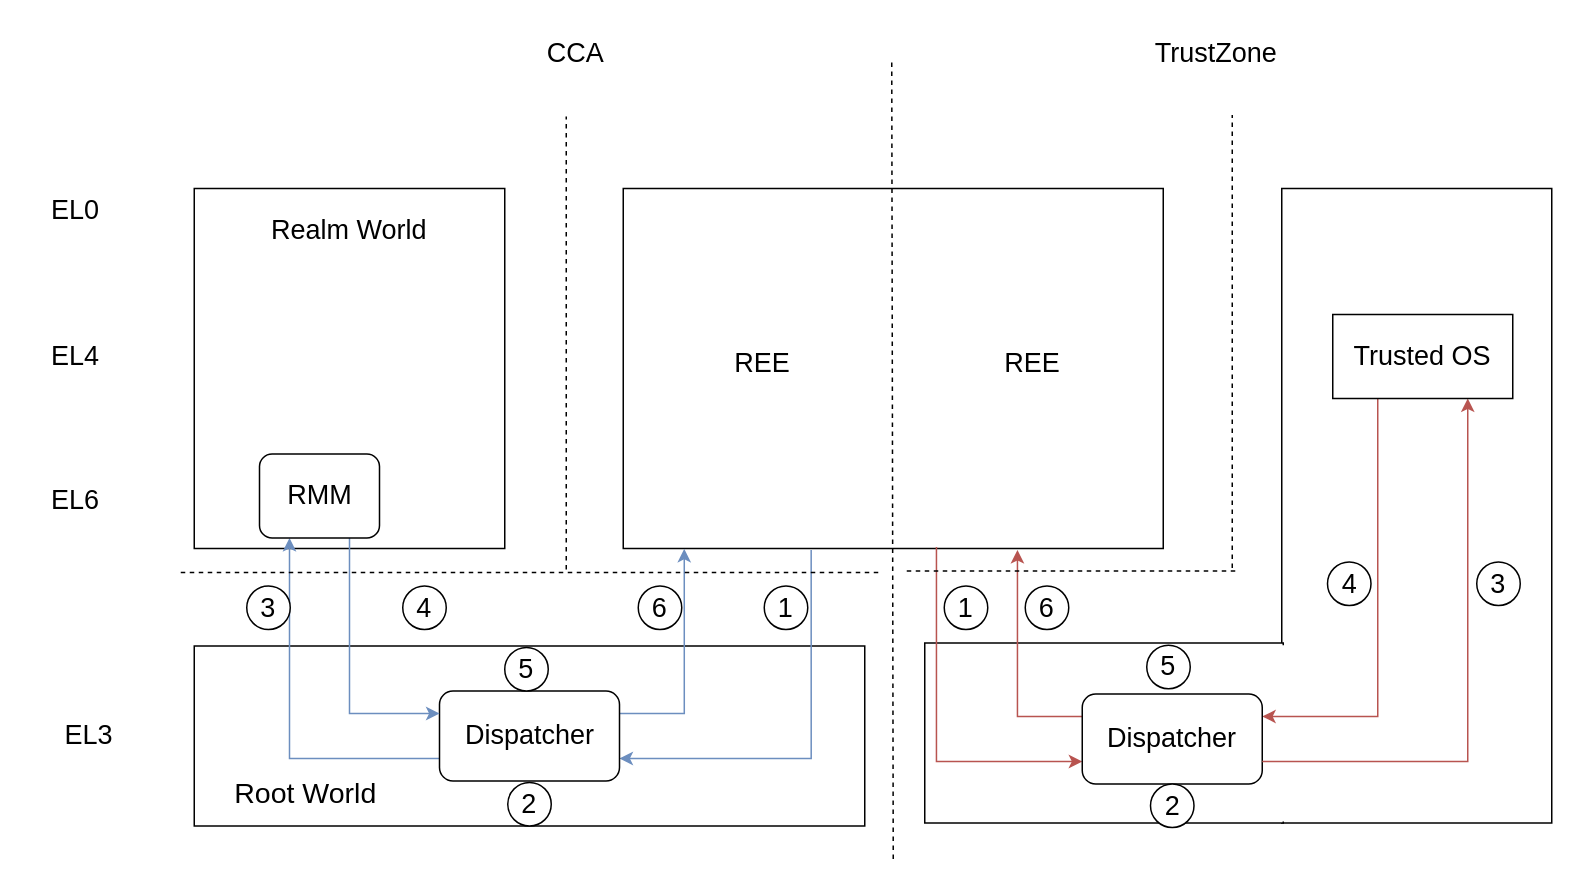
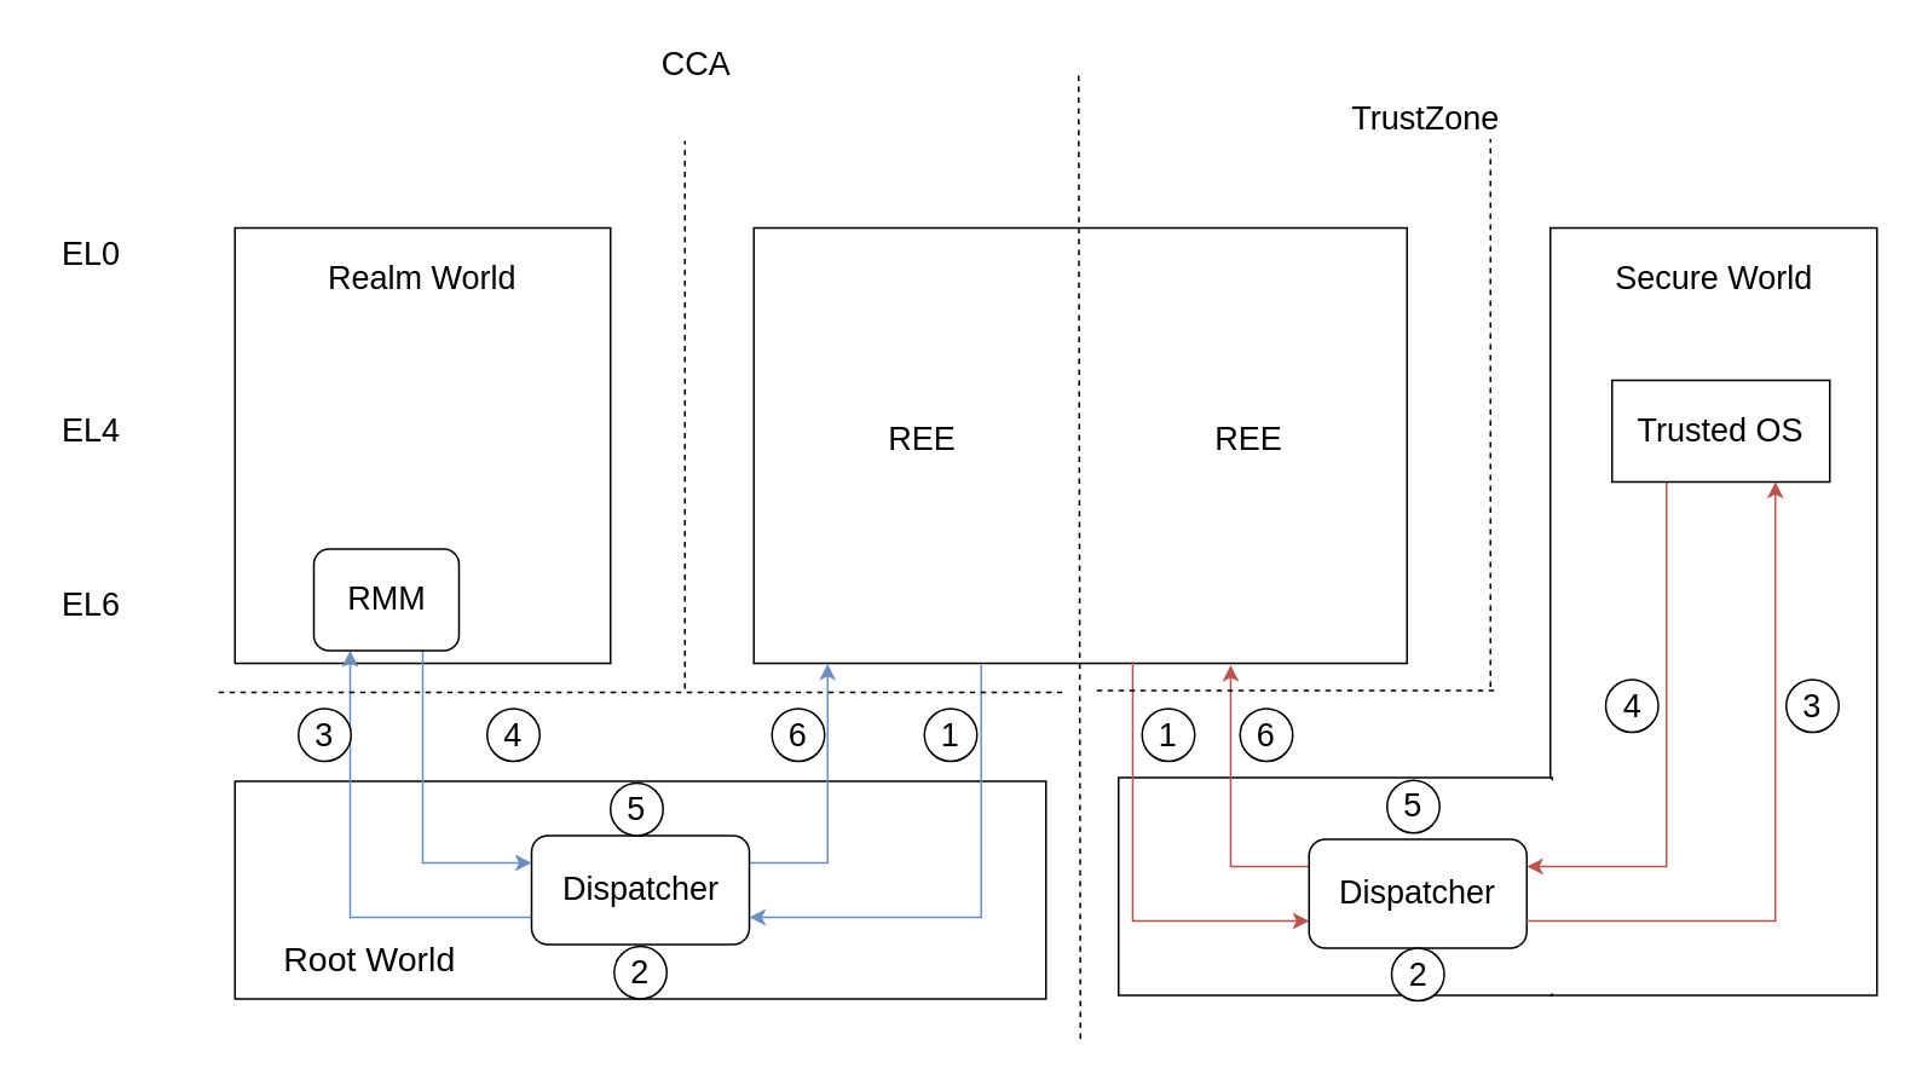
  <mxCell id="0" />
  <mxCell id="1" parent="0" />
  <mxCell id="2" value="" style="rounded=0;whiteSpace=wrap;html=1;fillColor=default;" parent="1" vertex="1"><mxGeometry x="129" y="430" width="447" height="120" as="geometry" /></mxCell>
  <mxCell id="3" style="edgeStyle=orthogonalEdgeStyle;rounded=0;orthogonalLoop=1;jettySize=auto;html=1;exitX=0.348;exitY=1.004;exitDx=0;exitDy=0;entryX=1;entryY=0.75;entryDx=0;entryDy=0;fontSize=18;exitPerimeter=0;fillColor=#dae8fc;strokeColor=#6c8ebf;" parent="1" source="4" target="22" edge="1"><mxGeometry relative="1" as="geometry" /></mxCell>
  <mxCell id="4" value="" style="rounded=0;whiteSpace=wrap;html=1;" parent="1" vertex="1"><mxGeometry x="415" y="125" width="360" height="240" as="geometry" /></mxCell>
  <mxCell id="5" value="" style="rounded=0;whiteSpace=wrap;html=1;" parent="1" vertex="1"><mxGeometry x="129" y="125" width="207" height="240" as="geometry" /></mxCell>
  <mxCell id="6" value="" style="rounded=0;whiteSpace=wrap;html=1;" parent="1" vertex="1"><mxGeometry x="854" y="125" width="180" height="423" as="geometry" /></mxCell>
  <mxCell id="7" value="" style="rounded=0;whiteSpace=wrap;html=1;" parent="1" vertex="1"><mxGeometry x="616" y="428" width="239" height="120" as="geometry" /></mxCell>
  <mxCell id="8" value="" style="endArrow=none;dashed=1;html=1;rounded=0;" parent="1" edge="1"><mxGeometry width="50" height="50" relative="1" as="geometry"><mxPoint x="594" y="41" as="sourcePoint" /><mxPoint x="595" y="573" as="targetPoint" /></mxGeometry></mxCell>
  <mxCell id="9" value="" style="rounded=0;whiteSpace=wrap;html=1;fillColor=default;strokeColor=none;" parent="1" vertex="1"><mxGeometry x="839" y="429.5" width="120" height="117.5" as="geometry" /></mxCell>
  <mxCell id="10" value="EL0" style="text;html=1;strokeColor=none;fillColor=none;align=center;verticalAlign=middle;whiteSpace=wrap;rounded=0;fontSize=18;" parent="1" vertex="1"><mxGeometry x="20" y="125" width="60" height="30" as="geometry" /></mxCell>
  <mxCell id="11" value="EL4" style="text;html=1;strokeColor=none;fillColor=none;align=center;verticalAlign=middle;whiteSpace=wrap;rounded=0;fontSize=18;" parent="1" vertex="1"><mxGeometry x="20" y="222" width="60" height="30" as="geometry" /></mxCell>
  <mxCell id="12" value="EL6" style="text;html=1;strokeColor=none;fillColor=none;align=center;verticalAlign=middle;whiteSpace=wrap;rounded=0;fontSize=18;" parent="1" vertex="1"><mxGeometry x="20" y="318" width="60" height="30" as="geometry" /></mxCell>
- <mxCell id="13" value="EL3" style="text;html=1;strokeColor=none;fillColor=none;align=center;verticalAlign=middle;whiteSpace=wrap;rounded=0;fontSize=18;" parent="1" vertex="1"><mxGeometry x="29" y="475" width="60" height="30" as="geometry" /></mxCell>
  <mxCell id="14" value="CCA" style="text;html=1;strokeColor=none;fillColor=none;align=center;verticalAlign=middle;whiteSpace=wrap;rounded=0;fontSize=18;" parent="1" vertex="1"><mxGeometry x="316" y="20" width="135" height="30" as="geometry" /></mxCell>
- <mxCell id="15" value="TrustZone" style="text;html=1;strokeColor=none;fillColor=none;align=center;verticalAlign=middle;whiteSpace=wrap;rounded=0;fontSize=18;" parent="1" vertex="1"><mxGeometry x="743" y="20" width="135" height="30" as="geometry" /></mxCell>
+ <mxCell id="15" value="TrustZone" style="text;html=1;strokeColor=none;fillColor=none;align=center;verticalAlign=middle;whiteSpace=wrap;rounded=0;fontSize=18;" parent="1" vertex="1"><mxGeometry x="718" y="50" width="135" height="30" as="geometry" /></mxCell>
  <mxCell id="16" value="REE" style="text;html=1;strokeColor=none;fillColor=none;align=center;verticalAlign=middle;whiteSpace=wrap;rounded=0;fontSize=18;" parent="1" vertex="1"><mxGeometry x="478" y="227" width="60" height="30" as="geometry" /></mxCell>
  <mxCell id="17" value="REE" style="text;html=1;strokeColor=none;fillColor=none;align=center;verticalAlign=middle;whiteSpace=wrap;rounded=0;fontSize=18;" parent="1" vertex="1"><mxGeometry x="658" y="227" width="60" height="30" as="geometry" /></mxCell>
  <mxCell id="18" value="Realm World" style="text;html=1;strokeColor=none;fillColor=none;align=center;verticalAlign=middle;whiteSpace=wrap;rounded=0;fontSize=18;" parent="1" vertex="1"><mxGeometry x="173" y="138" width="119" height="30" as="geometry" /></mxCell>
+ <mxCell id="19" value="Secure World" style="text;html=1;strokeColor=none;fillColor=none;align=center;verticalAlign=middle;whiteSpace=wrap;rounded=0;fontSize=18;" parent="1" vertex="1"><mxGeometry x="884.5" y="138" width="119" height="30" as="geometry" /></mxCell>
  <mxCell id="20" style="edgeStyle=orthogonalEdgeStyle;rounded=0;orthogonalLoop=1;jettySize=auto;html=1;exitX=0;exitY=0.75;exitDx=0;exitDy=0;entryX=0.25;entryY=1;entryDx=0;entryDy=0;fontSize=18;fillColor=#dae8fc;strokeColor=#6c8ebf;" parent="1" source="22" target="28" edge="1"><mxGeometry relative="1" as="geometry" /></mxCell>
  <mxCell id="21" style="edgeStyle=orthogonalEdgeStyle;rounded=0;orthogonalLoop=1;jettySize=auto;html=1;exitX=1;exitY=0.25;exitDx=0;exitDy=0;entryX=0.113;entryY=1.001;entryDx=0;entryDy=0;entryPerimeter=0;fontSize=18;fillColor=#dae8fc;strokeColor=#6c8ebf;" parent="1" source="22" target="4" edge="1"><mxGeometry relative="1" as="geometry" /></mxCell>
  <mxCell id="22" value="Dispatcher" style="rounded=1;whiteSpace=wrap;html=1;fontSize=18;fillColor=default;" parent="1" vertex="1"><mxGeometry x="292.5" y="460" width="120" height="60" as="geometry" /></mxCell>
  <mxCell id="23" style="edgeStyle=orthogonalEdgeStyle;rounded=0;orthogonalLoop=1;jettySize=auto;html=1;exitX=0.25;exitY=1;exitDx=0;exitDy=0;entryX=1;entryY=0.25;entryDx=0;entryDy=0;fontSize=18;fillColor=#f8cecc;strokeColor=#b85450;" parent="1" source="30" target="26" edge="1"><mxGeometry relative="1" as="geometry" /></mxCell>
  <mxCell id="24" style="edgeStyle=orthogonalEdgeStyle;rounded=0;orthogonalLoop=1;jettySize=auto;html=1;exitX=0.58;exitY=0.996;exitDx=0;exitDy=0;entryX=0;entryY=0.75;entryDx=0;entryDy=0;fontSize=18;exitPerimeter=0;fillColor=#f8cecc;strokeColor=#b85450;" parent="1" source="4" target="26" edge="1"><mxGeometry relative="1" as="geometry" /></mxCell>
  <mxCell id="25" style="edgeStyle=orthogonalEdgeStyle;rounded=0;orthogonalLoop=1;jettySize=auto;html=1;exitX=0;exitY=0.25;exitDx=0;exitDy=0;entryX=0.73;entryY=1.004;entryDx=0;entryDy=0;fontSize=18;entryPerimeter=0;fillColor=#f8cecc;strokeColor=#b85450;" parent="1" source="26" target="4" edge="1"><mxGeometry relative="1" as="geometry" /></mxCell>
  <mxCell id="26" value="Dispatcher" style="rounded=1;whiteSpace=wrap;html=1;fontSize=18;fillColor=default;" parent="1" vertex="1"><mxGeometry x="721" y="462" width="120" height="60" as="geometry" /></mxCell>
  <mxCell id="27" style="edgeStyle=orthogonalEdgeStyle;rounded=0;orthogonalLoop=1;jettySize=auto;html=1;exitX=0.75;exitY=1;exitDx=0;exitDy=0;entryX=0;entryY=0.25;entryDx=0;entryDy=0;fontSize=18;fillColor=#dae8fc;strokeColor=#6c8ebf;" parent="1" source="28" target="22" edge="1"><mxGeometry relative="1" as="geometry" /></mxCell>
  <mxCell id="28" value="RMM" style="rounded=1;whiteSpace=wrap;html=1;fontSize=18;fillColor=default;" parent="1" vertex="1"><mxGeometry x="172.5" y="302" width="80" height="56" as="geometry" /></mxCell>
  <mxCell id="29" style="edgeStyle=orthogonalEdgeStyle;rounded=0;orthogonalLoop=1;jettySize=auto;html=1;exitX=1;exitY=0.75;exitDx=0;exitDy=0;entryX=0.75;entryY=1;entryDx=0;entryDy=0;fontSize=18;fillColor=#f8cecc;strokeColor=#b85450;" parent="1" source="26" target="30" edge="1"><mxGeometry relative="1" as="geometry" /></mxCell>
  <mxCell id="30" value="Trusted OS" style="whiteSpace=wrap;html=1;fontSize=18;fillColor=default;rounded=0;" parent="1" vertex="1"><mxGeometry x="888" y="209" width="120" height="56" as="geometry" /></mxCell>
  <mxCell id="31" value="1" style="ellipse;whiteSpace=wrap;html=1;aspect=fixed;fontSize=18;fillColor=default;" parent="1" vertex="1"><mxGeometry x="509" y="390" width="29" height="29" as="geometry" /></mxCell>
  <mxCell id="32" value="2" style="ellipse;whiteSpace=wrap;html=1;aspect=fixed;fontSize=18;fillColor=default;" parent="1" vertex="1"><mxGeometry x="338" y="521" width="29" height="29" as="geometry" /></mxCell>
  <mxCell id="33" value="3" style="ellipse;whiteSpace=wrap;html=1;aspect=fixed;fontSize=18;fillColor=default;" parent="1" vertex="1"><mxGeometry x="164" y="390" width="29" height="29" as="geometry" /></mxCell>
  <mxCell id="34" value="4" style="ellipse;whiteSpace=wrap;html=1;aspect=fixed;fontSize=18;fillColor=default;" parent="1" vertex="1"><mxGeometry x="268" y="390" width="29" height="29" as="geometry" /></mxCell>
  <mxCell id="35" value="5" style="ellipse;whiteSpace=wrap;html=1;aspect=fixed;fontSize=18;fillColor=default;" parent="1" vertex="1"><mxGeometry x="336" y="431" width="29" height="29" as="geometry" /></mxCell>
  <mxCell id="36" value="6" style="ellipse;whiteSpace=wrap;html=1;aspect=fixed;fontSize=18;fillColor=default;" parent="1" vertex="1"><mxGeometry x="425" y="390" width="29" height="29" as="geometry" /></mxCell>
  <mxCell id="37" value="1" style="ellipse;whiteSpace=wrap;html=1;aspect=fixed;fontSize=18;fillColor=default;" parent="1" vertex="1"><mxGeometry x="629" y="390" width="29" height="29" as="geometry" /></mxCell>
  <mxCell id="38" value="2" style="ellipse;whiteSpace=wrap;html=1;aspect=fixed;fontSize=18;fillColor=default;" parent="1" vertex="1"><mxGeometry x="766.5" y="522" width="29" height="29" as="geometry" /></mxCell>
  <mxCell id="39" value="3" style="ellipse;whiteSpace=wrap;html=1;aspect=fixed;fontSize=18;fillColor=default;" parent="1" vertex="1"><mxGeometry x="984" y="374" width="29" height="29" as="geometry" /></mxCell>
  <mxCell id="40" value="4" style="ellipse;whiteSpace=wrap;html=1;aspect=fixed;fontSize=18;fillColor=default;" parent="1" vertex="1"><mxGeometry x="884.5" y="374" width="29" height="29" as="geometry" /></mxCell>
  <mxCell id="41" value="5" style="ellipse;whiteSpace=wrap;html=1;aspect=fixed;fontSize=18;fillColor=default;" parent="1" vertex="1"><mxGeometry x="764" y="429.5" width="29" height="29" as="geometry" /></mxCell>
  <mxCell id="42" value="6" style="ellipse;whiteSpace=wrap;html=1;aspect=fixed;fontSize=18;fillColor=default;" parent="1" vertex="1"><mxGeometry x="683" y="390" width="29" height="29" as="geometry" /></mxCell>
  <mxCell id="43" value="" style="endArrow=none;dashed=1;html=1;rounded=0;" edge="1" parent="1"><mxGeometry width="50" height="50" relative="1" as="geometry"><mxPoint x="377" y="379" as="sourcePoint" /><mxPoint x="377" y="77" as="targetPoint" /></mxGeometry></mxCell>
  <mxCell id="44" value="" style="endArrow=none;dashed=1;html=1;rounded=0;" edge="1" parent="1"><mxGeometry width="50" height="50" relative="1" as="geometry"><mxPoint x="120" y="381" as="sourcePoint" /><mxPoint x="585" y="381" as="targetPoint" /></mxGeometry></mxCell>
  <mxCell id="45" value="" style="endArrow=none;dashed=1;html=1;rounded=0;" edge="1" parent="1"><mxGeometry width="50" height="50" relative="1" as="geometry"><mxPoint x="821" y="378" as="sourcePoint" /><mxPoint x="821" y="76" as="targetPoint" /></mxGeometry></mxCell>
  <mxCell id="46" value="" style="endArrow=none;dashed=1;html=1;rounded=0;" edge="1" parent="1"><mxGeometry width="50" height="50" relative="1" as="geometry"><mxPoint x="604" y="380" as="sourcePoint" /><mxPoint x="823" y="380" as="targetPoint" /></mxGeometry></mxCell>
  <mxCell id="47" value="Root World" style="text;html=1;strokeColor=none;fillColor=none;align=center;verticalAlign=middle;whiteSpace=wrap;rounded=0;fontSize=19;" vertex="1" parent="1"><mxGeometry x="139" y="514" width="129" height="30" as="geometry" /></mxCell>
